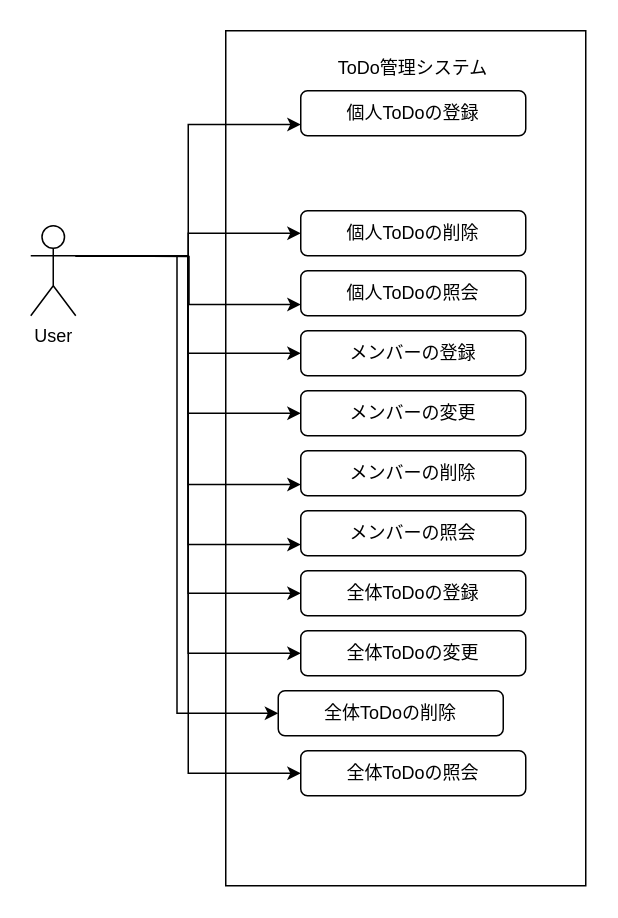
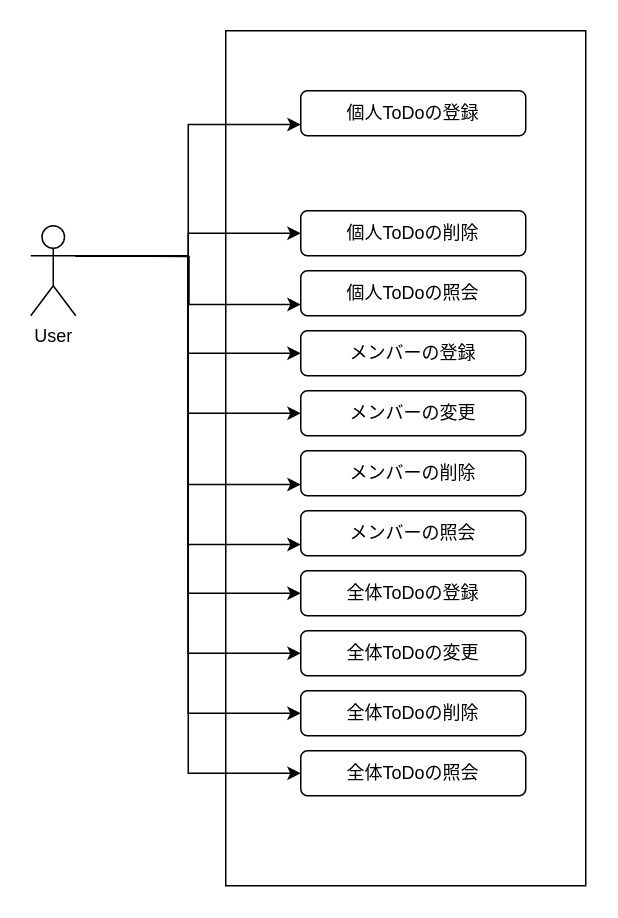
  <mxCell id="0" />
  <mxCell id="1" parent="0" />
  <mxCell id="2" value="" style="rounded=0;whiteSpace=wrap;html=1;" vertex="1" parent="1"><mxGeometry x="150" y="20" width="240" height="570" as="geometry" /></mxCell>
  <mxCell id="3" style="edgeStyle=orthogonalEdgeStyle;rounded=0;orthogonalLoop=1;jettySize=auto;html=1;exitX=1;exitY=0.333;exitDx=0;exitDy=0;exitPerimeter=0;entryX=0;entryY=0.75;entryDx=0;entryDy=0;" edge="1" parent="1" source="14" target="15"><mxGeometry relative="1" as="geometry" /></mxCell>
  <mxCell id="4" style="edgeStyle=orthogonalEdgeStyle;rounded=0;orthogonalLoop=1;jettySize=auto;html=1;exitX=1;exitY=0.333;exitDx=0;exitDy=0;exitPerimeter=0;" edge="1" parent="1" source="14" target="17"><mxGeometry relative="1" as="geometry" /></mxCell>
  <mxCell id="5" style="edgeStyle=orthogonalEdgeStyle;rounded=0;orthogonalLoop=1;jettySize=auto;html=1;entryX=0;entryY=0.75;entryDx=0;entryDy=0;" edge="1" parent="1" target="18"><mxGeometry relative="1" as="geometry"><mxPoint x="50" y="170" as="sourcePoint" /></mxGeometry></mxCell>
  <mxCell id="6" style="edgeStyle=orthogonalEdgeStyle;rounded=0;orthogonalLoop=1;jettySize=auto;html=1;exitX=1;exitY=0.333;exitDx=0;exitDy=0;exitPerimeter=0;entryX=0;entryY=0.5;entryDx=0;entryDy=0;" edge="1" parent="1" source="14" target="20"><mxGeometry relative="1" as="geometry" /></mxCell>
  <mxCell id="7" style="edgeStyle=orthogonalEdgeStyle;rounded=0;orthogonalLoop=1;jettySize=auto;html=1;exitX=1;exitY=0.333;exitDx=0;exitDy=0;exitPerimeter=0;entryX=0;entryY=0.5;entryDx=0;entryDy=0;" edge="1" parent="1" source="14" target="19"><mxGeometry relative="1" as="geometry" /></mxCell>
  <mxCell id="8" style="edgeStyle=orthogonalEdgeStyle;rounded=0;orthogonalLoop=1;jettySize=auto;html=1;exitX=1;exitY=0.333;exitDx=0;exitDy=0;exitPerimeter=0;entryX=0;entryY=0.75;entryDx=0;entryDy=0;" edge="1" parent="1" source="14" target="21"><mxGeometry relative="1" as="geometry" /></mxCell>
  <mxCell id="9" style="edgeStyle=orthogonalEdgeStyle;rounded=0;orthogonalLoop=1;jettySize=auto;html=1;exitX=1;exitY=0.333;exitDx=0;exitDy=0;exitPerimeter=0;entryX=0;entryY=0.75;entryDx=0;entryDy=0;" edge="1" parent="1" source="14" target="22"><mxGeometry relative="1" as="geometry" /></mxCell>
  <mxCell id="10" style="edgeStyle=orthogonalEdgeStyle;rounded=0;orthogonalLoop=1;jettySize=auto;html=1;exitX=1;exitY=0.333;exitDx=0;exitDy=0;exitPerimeter=0;entryX=0;entryY=0.5;entryDx=0;entryDy=0;" edge="1" parent="1" source="14" target="23"><mxGeometry relative="1" as="geometry" /></mxCell>
  <mxCell id="11" style="edgeStyle=orthogonalEdgeStyle;rounded=0;orthogonalLoop=1;jettySize=auto;html=1;exitX=1;exitY=0.333;exitDx=0;exitDy=0;exitPerimeter=0;entryX=0;entryY=0.5;entryDx=0;entryDy=0;" edge="1" parent="1" source="14" target="24"><mxGeometry relative="1" as="geometry" /></mxCell>
  <mxCell id="12" style="edgeStyle=orthogonalEdgeStyle;rounded=0;orthogonalLoop=1;jettySize=auto;html=1;exitX=1;exitY=0.333;exitDx=0;exitDy=0;exitPerimeter=0;entryX=0;entryY=0.5;entryDx=0;entryDy=0;" edge="1" parent="1" source="14" target="25"><mxGeometry relative="1" as="geometry" /></mxCell>
  <mxCell id="13" style="edgeStyle=orthogonalEdgeStyle;rounded=0;orthogonalLoop=1;jettySize=auto;html=1;exitX=1;exitY=0.333;exitDx=0;exitDy=0;exitPerimeter=0;entryX=0;entryY=0.5;entryDx=0;entryDy=0;" edge="1" parent="1" source="14" target="26"><mxGeometry relative="1" as="geometry" /></mxCell>
  <mxCell id="14" value="User" style="shape=umlActor;verticalLabelPosition=bottom;verticalAlign=top;html=1;outlineConnect=0;" vertex="1" parent="1"><mxGeometry x="20" y="150" width="30" height="60" as="geometry" /></mxCell>
  <mxCell id="15" value="個人ToDoの登録" style="rounded=1;whiteSpace=wrap;html=1;" vertex="1" parent="1"><mxGeometry x="200" y="60" width="150" height="30" as="geometry" /></mxCell>
- <mxCell id="16" value="ToDo管理システム" style="text;strokeColor=none;align=center;fillColor=none;html=1;verticalAlign=middle;whiteSpace=wrap;rounded=0;" vertex="1" parent="1"><mxGeometry x="220" y="30" width="110" height="30" as="geometry" /></mxCell>
  <mxCell id="17" value="個人ToDoの削除" style="rounded=1;whiteSpace=wrap;html=1;" vertex="1" parent="1"><mxGeometry x="200" y="140" width="150" height="30" as="geometry" /></mxCell>
  <mxCell id="18" value="個人ToDoの照会" style="rounded=1;whiteSpace=wrap;html=1;" vertex="1" parent="1"><mxGeometry x="200" y="180" width="150" height="30" as="geometry" /></mxCell>
  <mxCell id="19" value="メンバーの登録" style="rounded=1;whiteSpace=wrap;html=1;" vertex="1" parent="1"><mxGeometry x="200" y="220" width="150" height="30" as="geometry" /></mxCell>
  <mxCell id="20" value="メンバーの変更" style="rounded=1;whiteSpace=wrap;html=1;" vertex="1" parent="1"><mxGeometry x="200" y="260" width="150" height="30" as="geometry" /></mxCell>
  <mxCell id="21" value="メンバーの削除" style="rounded=1;whiteSpace=wrap;html=1;" vertex="1" parent="1"><mxGeometry x="200" y="300" width="150" height="30" as="geometry" /></mxCell>
  <mxCell id="22" value="メンバーの照会" style="rounded=1;whiteSpace=wrap;html=1;" vertex="1" parent="1"><mxGeometry x="200" y="340" width="150" height="30" as="geometry" /></mxCell>
  <mxCell id="23" value="全体ToDoの登録" style="rounded=1;whiteSpace=wrap;html=1;" vertex="1" parent="1"><mxGeometry x="200" y="380" width="150" height="30" as="geometry" /></mxCell>
  <mxCell id="24" value="全体ToDoの変更" style="rounded=1;whiteSpace=wrap;html=1;" vertex="1" parent="1"><mxGeometry x="200" y="420" width="150" height="30" as="geometry" /></mxCell>
- <mxCell id="25" value="全体ToDoの削除" style="rounded=1;whiteSpace=wrap;html=1;" vertex="1" parent="1"><mxGeometry x="185" y="460" width="150" height="30" as="geometry" /></mxCell>
+ <mxCell id="25" value="全体ToDoの削除" style="rounded=1;whiteSpace=wrap;html=1;" vertex="1" parent="1"><mxGeometry x="200" y="460" width="150" height="30" as="geometry" /></mxCell>
  <mxCell id="26" value="全体ToDoの照会" style="rounded=1;whiteSpace=wrap;html=1;" vertex="1" parent="1"><mxGeometry x="200" y="500" width="150" height="30" as="geometry" /></mxCell>
